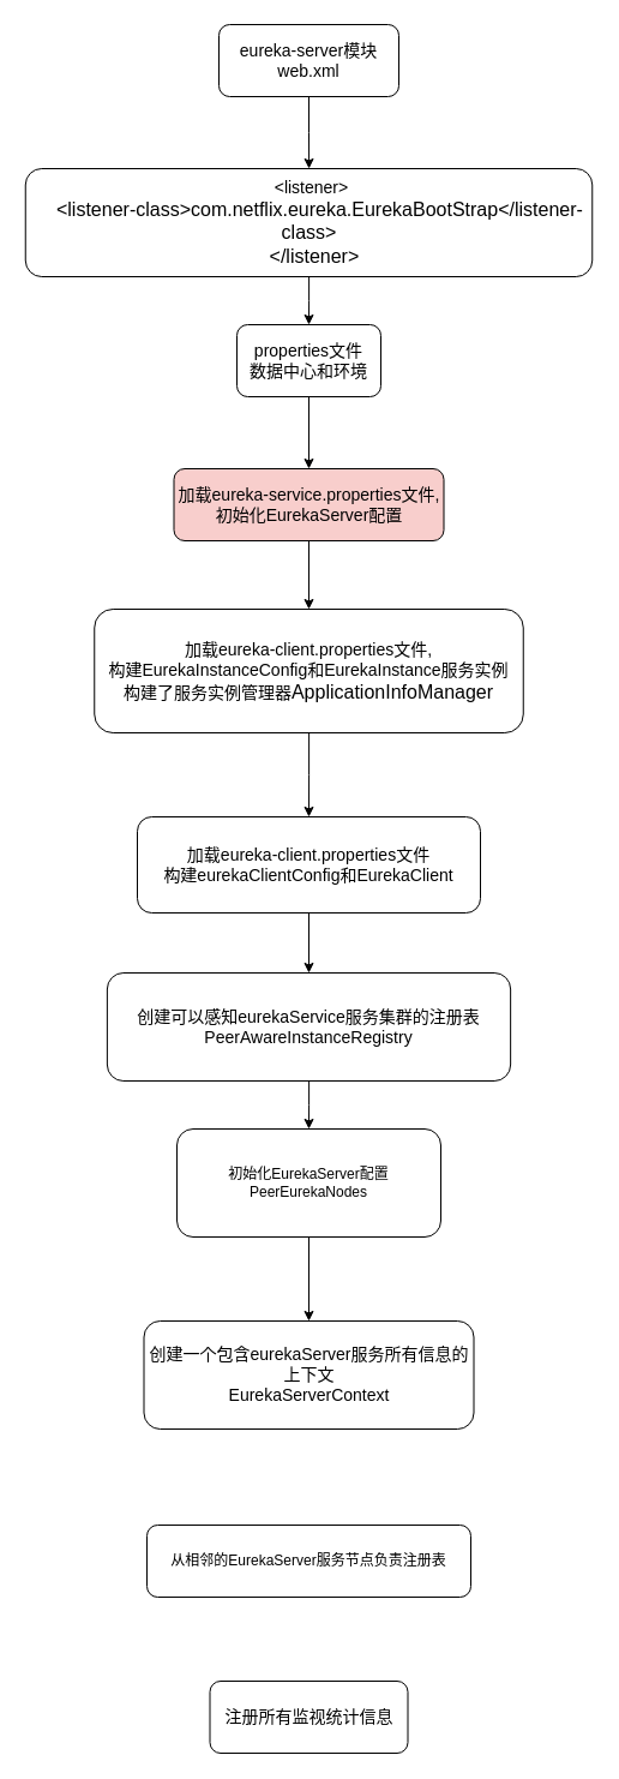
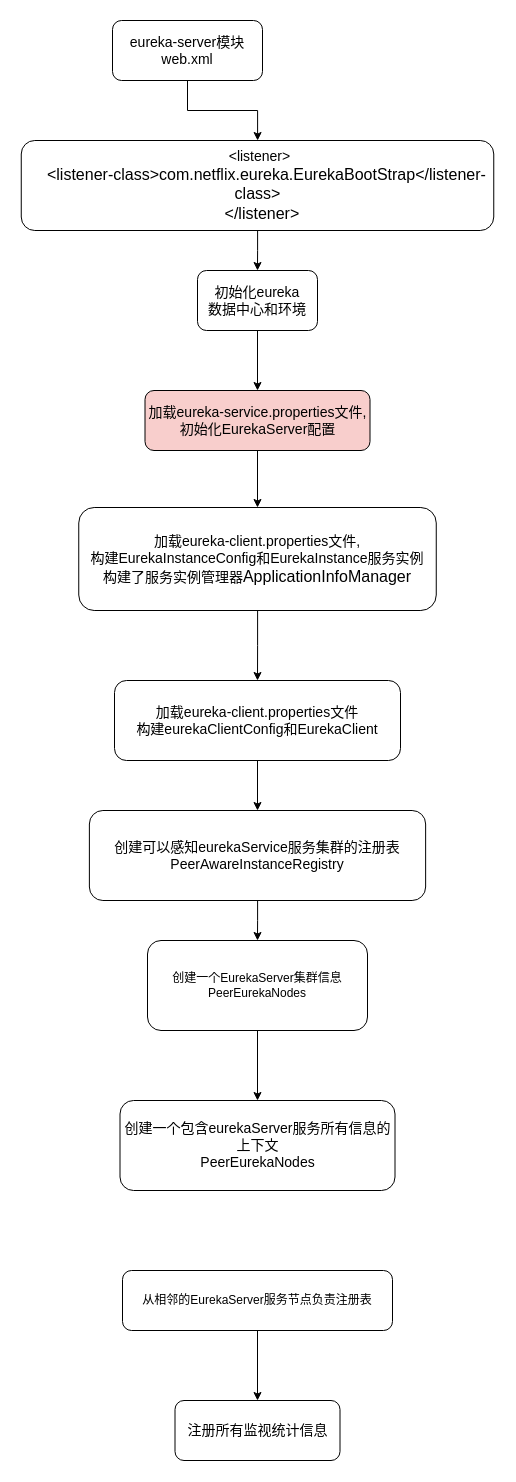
  <mxCell id="0" />
  <mxCell id="1" parent="0" />
  <mxCell id="2" style="edgeStyle=orthogonalEdgeStyle;rounded=0;orthogonalLoop=1;jettySize=auto;html=1;" edge="1" parent="1" source="3" target="5"><mxGeometry relative="1" as="geometry" /></mxCell>
- <mxCell id="3" value="&lt;font style=&quot;font-size: 14px&quot;&gt;eureka-server模块&lt;br&gt;web.xml&lt;/font&gt;" style="rounded=1;whiteSpace=wrap;html=1;" vertex="1" parent="1"><mxGeometry x="182" y="20" width="150" height="60" as="geometry" /></mxCell>
+ <mxCell id="3" value="&lt;font style=&quot;font-size: 14px&quot;&gt;eureka-server模块&lt;br&gt;web.xml&lt;/font&gt;" style="rounded=1;whiteSpace=wrap;html=1;" vertex="1" parent="1"><mxGeometry x="112" y="20" width="150" height="60" as="geometry" /></mxCell>
  <mxCell id="4" style="edgeStyle=orthogonalEdgeStyle;rounded=0;orthogonalLoop=1;jettySize=auto;html=1;entryX=0.5;entryY=0;entryDx=0;entryDy=0;" edge="1" parent="1" source="5" target="7"><mxGeometry relative="1" as="geometry" /></mxCell>
  <mxCell id="5" value="&lt;div&gt;&lt;font style=&quot;font-size: 14px&quot;&gt;&amp;nbsp;&amp;lt;listener&amp;gt;&lt;/font&gt;&lt;/div&gt;&lt;div&gt;&lt;font size=&quot;3&quot;&gt;&amp;nbsp; &amp;nbsp; &amp;lt;listener-class&amp;gt;com.netflix.eureka.EurekaBootStrap&amp;lt;/listener-class&amp;gt;&lt;/font&gt;&lt;/div&gt;&lt;div&gt;&lt;font size=&quot;3&quot;&gt;&amp;nbsp; &amp;lt;/listener&amp;gt;&lt;/font&gt;&lt;/div&gt;" style="rounded=1;whiteSpace=wrap;html=1;" vertex="1" parent="1"><mxGeometry x="20.75" y="140" width="472.5" height="90" as="geometry" /></mxCell>
  <mxCell id="6" style="edgeStyle=orthogonalEdgeStyle;rounded=0;orthogonalLoop=1;jettySize=auto;html=1;entryX=0.5;entryY=0;entryDx=0;entryDy=0;" edge="1" parent="1" source="7" target="9"><mxGeometry relative="1" as="geometry" /></mxCell>
- <mxCell id="7" value="&lt;font style=&quot;font-size: 14px&quot;&gt;properties文件&lt;br&gt;数据中心和环境&lt;/font&gt;" style="rounded=1;whiteSpace=wrap;html=1;" vertex="1" parent="1"><mxGeometry x="197" y="270" width="120" height="60" as="geometry" /></mxCell>
+ <mxCell id="7" value="&lt;font style=&quot;font-size: 14px&quot;&gt;初始化eureka&lt;br&gt;数据中心和环境&lt;/font&gt;" style="rounded=1;whiteSpace=wrap;html=1;" vertex="1" parent="1"><mxGeometry x="197" y="270" width="120" height="60" as="geometry" /></mxCell>
  <mxCell id="8" style="edgeStyle=orthogonalEdgeStyle;rounded=0;orthogonalLoop=1;jettySize=auto;html=1;entryX=0.5;entryY=0;entryDx=0;entryDy=0;" edge="1" parent="1" source="9" target="11"><mxGeometry relative="1" as="geometry" /></mxCell>
  <mxCell id="9" value="&lt;font style=&quot;font-size: 14px&quot;&gt;加载eureka-service.properties文件,初始化EurekaServer配置&lt;/font&gt;" style="rounded=1;whiteSpace=wrap;html=1;fillColor=#f8cecc;" vertex="1" parent="1"><mxGeometry x="144.5" y="390" width="225" height="60" as="geometry" /></mxCell>
  <mxCell id="10" style="edgeStyle=orthogonalEdgeStyle;rounded=0;orthogonalLoop=1;jettySize=auto;html=1;" edge="1" parent="1" source="11" target="13"><mxGeometry relative="1" as="geometry" /></mxCell>
  <mxCell id="11" value="&lt;font style=&quot;font-size: 14px&quot;&gt;加载eureka-client.properties文件,&lt;br&gt;构建EurekaInstanceConfig和EurekaInstance服务实例&lt;br&gt;构建了服务实例管理器&lt;/font&gt;&lt;span style=&quot;background-color: rgb(255 , 255 , 255) ; font-size: 12pt&quot;&gt;ApplicationInfoManager&lt;/span&gt;" style="rounded=1;whiteSpace=wrap;html=1;" vertex="1" parent="1"><mxGeometry x="78.25" y="507" width="357.5" height="103" as="geometry" /></mxCell>
  <mxCell id="12" style="edgeStyle=orthogonalEdgeStyle;rounded=0;orthogonalLoop=1;jettySize=auto;html=1;entryX=0.5;entryY=0;entryDx=0;entryDy=0;" edge="1" parent="1" source="13" target="15"><mxGeometry relative="1" as="geometry" /></mxCell>
  <mxCell id="13" value="&lt;font style=&quot;font-size: 14px&quot;&gt;加载eureka-client.properties文件&lt;br&gt;构建eurekaClientConfig和EurekaClient&lt;/font&gt;" style="rounded=1;whiteSpace=wrap;html=1;" vertex="1" parent="1"><mxGeometry x="114" y="680" width="286" height="80" as="geometry" /></mxCell>
  <mxCell id="14" style="edgeStyle=orthogonalEdgeStyle;rounded=0;orthogonalLoop=1;jettySize=auto;html=1;" edge="1" parent="1" source="15" target="17"><mxGeometry relative="1" as="geometry" /></mxCell>
  <mxCell id="15" value="&lt;font&gt;&lt;span style=&quot;font-size: 14px&quot;&gt;创建可以感知eurekaService服务集群的注册表&lt;/span&gt;&lt;br&gt;&lt;span style=&quot;font-size: 14px&quot;&gt;PeerAwareInstanceRegistry&lt;/span&gt;&lt;br&gt;&lt;/font&gt;" style="rounded=1;whiteSpace=wrap;html=1;" vertex="1" parent="1"><mxGeometry x="88.88" y="810" width="336.25" height="90" as="geometry" /></mxCell>
  <mxCell id="16" style="edgeStyle=orthogonalEdgeStyle;rounded=0;orthogonalLoop=1;jettySize=auto;html=1;entryX=0.5;entryY=0;entryDx=0;entryDy=0;" edge="1" parent="1" source="17" target="18"><mxGeometry relative="1" as="geometry" /></mxCell>
- <mxCell id="17" value="初始化EurekaServer配置&lt;br&gt;PeerEurekaNodes" style="rounded=1;whiteSpace=wrap;html=1;" vertex="1" parent="1"><mxGeometry x="147.01" y="940" width="220" height="90" as="geometry" /></mxCell>
- <mxCell id="18" value="&lt;font style=&quot;font-size: 14px&quot;&gt;创建一个包含eurekaServer服务所有信息的上下文&lt;br&gt;EurekaServerContext&lt;/font&gt;" style="rounded=1;whiteSpace=wrap;html=1;" vertex="1" parent="1"><mxGeometry x="119.51" y="1100" width="274.99" height="90" as="geometry" /></mxCell>
+ <mxCell id="17" value="创建一个EurekaServer集群信息&lt;br&gt;PeerEurekaNodes" style="rounded=1;whiteSpace=wrap;html=1;" vertex="1" parent="1"><mxGeometry x="147.01" y="940" width="220" height="90" as="geometry" /></mxCell>
+ <mxCell id="18" value="&lt;font style=&quot;font-size: 14px&quot;&gt;创建一个包含eurekaServer服务所有信息的上下文&lt;br&gt;PeerEurekaNodes&lt;/font&gt;" style="rounded=1;whiteSpace=wrap;html=1;" vertex="1" parent="1"><mxGeometry x="119.51" y="1100" width="274.99" height="90" as="geometry" /></mxCell>
+ <mxCell id="19" style="edgeStyle=orthogonalEdgeStyle;rounded=0;orthogonalLoop=1;jettySize=auto;html=1;" edge="1" parent="1" source="20" target="21"><mxGeometry relative="1" as="geometry" /></mxCell>
  <mxCell id="20" value="从相邻的EurekaServer服务节点负责注册表" style="rounded=1;whiteSpace=wrap;html=1;" vertex="1" parent="1"><mxGeometry x="122" y="1270" width="270" height="60" as="geometry" /></mxCell>
  <mxCell id="21" value="&lt;font style=&quot;font-size: 14px&quot;&gt;注册所有监视统计信息&lt;/font&gt;" style="rounded=1;whiteSpace=wrap;html=1;" vertex="1" parent="1"><mxGeometry x="174.5" y="1400" width="165" height="60" as="geometry" /></mxCell>
